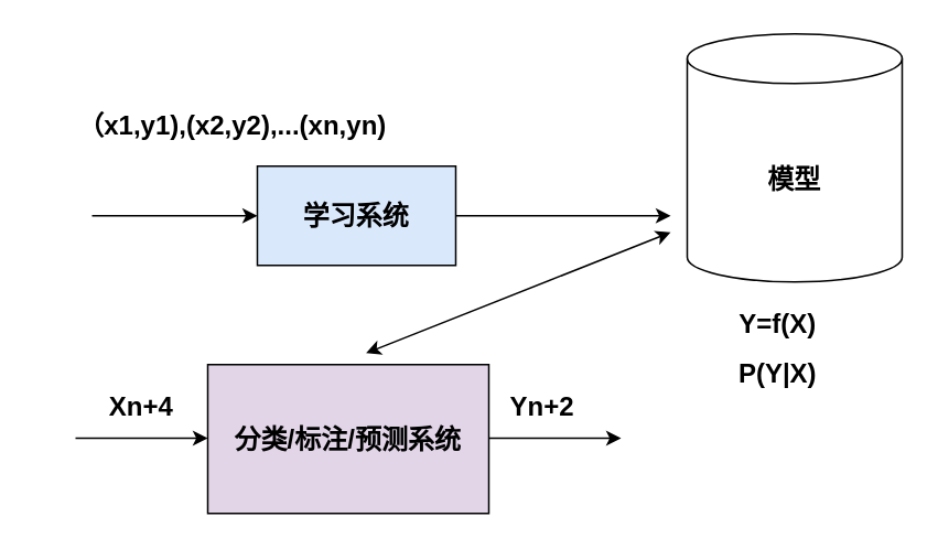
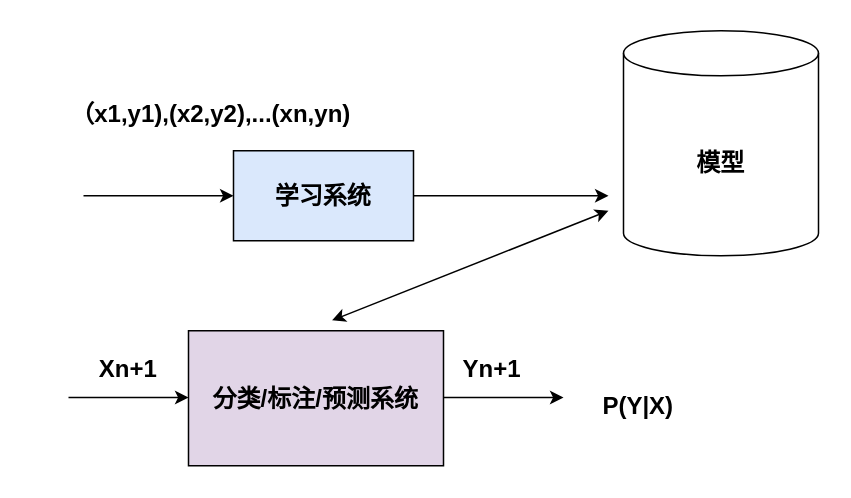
  <mxCell id="0" />
  <mxCell id="1" parent="0" />
  <mxCell id="2" value="" style="endArrow=classic;html=1;rounded=0;fontSize=16;fontStyle=1" edge="1" parent="1"><mxGeometry width="50" height="50" relative="1" as="geometry"><mxPoint x="55" y="130" as="sourcePoint" /><mxPoint x="155" y="130" as="targetPoint" /></mxGeometry></mxCell>
  <mxCell id="3" value="" style="endArrow=classic;html=1;rounded=0;fontSize=16;fontStyle=1" edge="1" parent="1"><mxGeometry width="50" height="50" relative="1" as="geometry"><mxPoint x="45" y="264.5" as="sourcePoint" /><mxPoint x="125" y="264.5" as="targetPoint" /></mxGeometry></mxCell>
  <mxCell id="4" value="学习系统" style="rounded=0;whiteSpace=wrap;html=1;fontSize=16;fontStyle=1;fillColor=#dae8fc;" vertex="1" parent="1"><mxGeometry x="155" y="100" width="120" height="60" as="geometry" /></mxCell>
  <mxCell id="5" value="模型" style="shape=cylinder3;whiteSpace=wrap;html=1;boundedLbl=1;backgroundOutline=1;size=15;fontSize=16;fontStyle=1" vertex="1" parent="1"><mxGeometry x="415" y="20" width="130" height="150" as="geometry" /></mxCell>
  <mxCell id="6" value="分类/标注/预测系统" style="rounded=0;whiteSpace=wrap;html=1;fontSize=16;fontStyle=1;fillColor=#e1d5e7;" vertex="1" parent="1"><mxGeometry x="125" y="220" width="170" height="90" as="geometry" /></mxCell>
  <mxCell id="7" value="" style="endArrow=classic;html=1;rounded=0;exitX=1;exitY=0.5;exitDx=0;exitDy=0;fontSize=16;fontStyle=1" edge="1" parent="1" source="4"><mxGeometry width="50" height="50" relative="1" as="geometry"><mxPoint x="165" y="130" as="sourcePoint" /><mxPoint x="405" y="130" as="targetPoint" /></mxGeometry></mxCell>
  <mxCell id="8" value="" style="endArrow=classic;startArrow=classic;html=1;rounded=0;exitX=0.563;exitY=-0.077;exitDx=0;exitDy=0;exitPerimeter=0;fontSize=16;fontStyle=1" edge="1" parent="1" source="6"><mxGeometry width="50" height="50" relative="1" as="geometry"><mxPoint x="355" y="190" as="sourcePoint" /><mxPoint x="405" y="140" as="targetPoint" /></mxGeometry></mxCell>
  <mxCell id="9" value="" style="endArrow=classic;html=1;rounded=0;fontSize=16;fontStyle=1" edge="1" parent="1"><mxGeometry width="50" height="50" relative="1" as="geometry"><mxPoint x="295" y="264.5" as="sourcePoint" /><mxPoint x="375" y="264.5" as="targetPoint" /></mxGeometry></mxCell>
- <mxCell id="10" value="Xn+4" style="text;html=1;strokeColor=none;fillColor=none;align=center;verticalAlign=middle;whiteSpace=wrap;rounded=0;fontSize=16;fontStyle=1" vertex="1" parent="1"><mxGeometry x="55" y="230" width="60" height="30" as="geometry" /></mxCell>
- <mxCell id="11" value="Yn+2" style="text;html=1;strokeColor=none;fillColor=none;align=center;verticalAlign=middle;whiteSpace=wrap;rounded=0;fontSize=16;fontStyle=1" vertex="1" parent="1"><mxGeometry x="275" y="230" width="105" height="30" as="geometry" /></mxCell>
+ <mxCell id="10" value="Xn+1" style="text;html=1;strokeColor=none;fillColor=none;align=center;verticalAlign=middle;whiteSpace=wrap;rounded=0;fontSize=16;fontStyle=1" vertex="1" parent="1"><mxGeometry x="55" y="230" width="60" height="30" as="geometry" /></mxCell>
+ <mxCell id="11" value="Yn+1" style="text;html=1;strokeColor=none;fillColor=none;align=center;verticalAlign=middle;whiteSpace=wrap;rounded=0;fontSize=16;fontStyle=1" vertex="1" parent="1"><mxGeometry x="275" y="230" width="105" height="30" as="geometry" /></mxCell>
  <mxCell id="12" value="（x1,y1),(x2,y2),...(xn,yn)" style="text;html=1;strokeColor=none;fillColor=none;align=center;verticalAlign=middle;whiteSpace=wrap;rounded=0;fontSize=16;fontStyle=1" vertex="1" parent="1"><mxGeometry x="20" y="60" width="240" height="30" as="geometry" /></mxCell>
- <mxCell id="13" value="Y=f(X)" style="text;html=1;strokeColor=none;fillColor=none;align=center;verticalAlign=middle;whiteSpace=wrap;rounded=0;fontSize=16;fontStyle=1" vertex="1" parent="1"><mxGeometry x="435" y="180" width="70" height="30" as="geometry" /></mxCell>
- <mxCell id="14" value="P(Y|X)" style="text;html=1;strokeColor=none;fillColor=none;align=center;verticalAlign=middle;whiteSpace=wrap;rounded=0;fontSize=16;fontStyle=1" vertex="1" parent="1"><mxGeometry x="440" y="210" width="60" height="30" as="geometry" /></mxCell>
+ <mxCell id="14" value="P(Y|X)" style="text;html=1;strokeColor=none;fillColor=none;align=center;verticalAlign=middle;whiteSpace=wrap;rounded=0;fontSize=16;fontStyle=1" vertex="1" parent="1"><mxGeometry x="395" y="255" width="60" height="30" as="geometry" /></mxCell>
